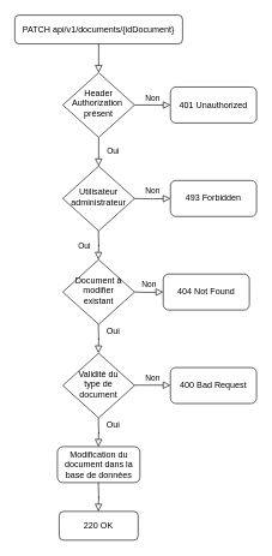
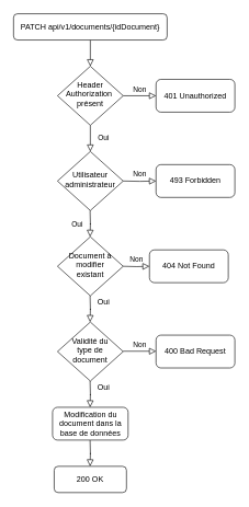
  <mxCell id="0" />
  <mxCell id="1" parent="0" />
  <mxCell id="2" value="" style="rounded=0;html=1;jettySize=auto;orthogonalLoop=1;fontSize=11;endArrow=block;endFill=0;endSize=8;strokeWidth=1;shadow=0;labelBackgroundColor=none;edgeStyle=orthogonalEdgeStyle;" parent="1" source="3" target="6" edge="1"><mxGeometry relative="1" as="geometry" /></mxCell>
  <mxCell id="3" value="PATCH api/v1/documents/{idDocument}" style="rounded=1;whiteSpace=wrap;html=1;fontSize=12;glass=0;strokeWidth=1;shadow=0;" parent="1" vertex="1"><mxGeometry x="20.13" y="20" width="233.75" height="40" as="geometry" /></mxCell>
  <mxCell id="4" value="Oui" style="rounded=0;html=1;jettySize=auto;orthogonalLoop=1;fontSize=11;endArrow=block;endFill=0;endSize=8;strokeWidth=1;shadow=0;labelBackgroundColor=none;edgeStyle=orthogonalEdgeStyle;" parent="1" source="6" target="8" edge="1"><mxGeometry y="20" relative="1" as="geometry"><mxPoint as="offset" /></mxGeometry></mxCell>
  <mxCell id="5" value="Non" style="edgeStyle=orthogonalEdgeStyle;rounded=0;html=1;jettySize=auto;orthogonalLoop=1;fontSize=11;endArrow=block;endFill=0;endSize=8;strokeWidth=1;shadow=0;labelBackgroundColor=none;" parent="1" source="6" target="7" edge="1"><mxGeometry y="10" relative="1" as="geometry"><mxPoint as="offset" /></mxGeometry></mxCell>
  <mxCell id="6" value="Header Authorization&amp;nbsp;&lt;br&gt;présent" style="rhombus;whiteSpace=wrap;html=1;shadow=0;fontFamily=Helvetica;fontSize=12;align=center;strokeWidth=1;spacing=6;spacingTop=-4;" parent="1" vertex="1"><mxGeometry x="87" y="100" width="100" height="90" as="geometry" /></mxCell>
  <mxCell id="7" value="401 Unauthorized" style="rounded=1;whiteSpace=wrap;html=1;fontSize=12;glass=0;strokeWidth=1;shadow=0;" parent="1" vertex="1"><mxGeometry x="237" y="120" width="120" height="50" as="geometry" /></mxCell>
  <mxCell id="8" value="Utilisateur administrateur" style="rhombus;whiteSpace=wrap;html=1;shadow=0;fontFamily=Helvetica;fontSize=12;align=center;strokeWidth=1;spacing=6;spacingTop=-4;" parent="1" vertex="1"><mxGeometry x="87" y="230" width="100" height="90" as="geometry" /></mxCell>
  <mxCell id="9" value="Oui" style="rounded=0;html=1;jettySize=auto;orthogonalLoop=1;fontSize=11;endArrow=block;endFill=0;endSize=8;strokeWidth=1;shadow=0;labelBackgroundColor=none;edgeStyle=orthogonalEdgeStyle;" parent="1" edge="1"><mxGeometry y="20" relative="1" as="geometry"><mxPoint as="offset" /><mxPoint x="136.58" y="320" as="sourcePoint" /><mxPoint x="136.58" y="360" as="targetPoint" /></mxGeometry></mxCell>
- <mxCell id="10" value="220 OK" style="rounded=1;whiteSpace=wrap;html=1;fontSize=12;glass=0;strokeWidth=1;shadow=0;" parent="1" vertex="1"><mxGeometry x="82.01" y="710" width="110" height="40" as="geometry" /></mxCell>
+ <mxCell id="10" value="200 OK" style="rounded=1;whiteSpace=wrap;html=1;fontSize=12;glass=0;strokeWidth=1;shadow=0;" parent="1" vertex="1"><mxGeometry x="82.01" y="710" width="110" height="40" as="geometry" /></mxCell>
  <mxCell id="11" value="Non" style="edgeStyle=orthogonalEdgeStyle;rounded=0;html=1;jettySize=auto;orthogonalLoop=1;fontSize=11;endArrow=block;endFill=0;endSize=8;strokeWidth=1;shadow=0;labelBackgroundColor=none;" parent="1" target="12" edge="1"><mxGeometry y="10" relative="1" as="geometry"><mxPoint as="offset" /><mxPoint x="187" y="275" as="sourcePoint" /></mxGeometry></mxCell>
  <mxCell id="12" value="493 Forbidden" style="rounded=1;whiteSpace=wrap;html=1;fontSize=12;glass=0;strokeWidth=1;shadow=0;" parent="1" vertex="1"><mxGeometry x="237" y="250" width="120" height="50" as="geometry" /></mxCell>
  <mxCell id="13" value="Document à modifier&lt;br&gt;existant" style="rhombus;whiteSpace=wrap;html=1;shadow=0;fontFamily=Helvetica;fontSize=12;align=center;strokeWidth=1;spacing=6;spacingTop=-4;" parent="1" vertex="1"><mxGeometry x="87" y="360" width="100" height="90" as="geometry" /></mxCell>
  <mxCell id="14" value="Non" style="edgeStyle=orthogonalEdgeStyle;rounded=0;html=1;jettySize=auto;orthogonalLoop=1;fontSize=11;endArrow=block;endFill=0;endSize=8;strokeWidth=1;shadow=0;labelBackgroundColor=none;" parent="1" target="15" edge="1"><mxGeometry y="10" relative="1" as="geometry"><mxPoint as="offset" /><mxPoint x="187" y="405" as="sourcePoint" /></mxGeometry></mxCell>
  <mxCell id="15" value="404 Not Found" style="rounded=1;whiteSpace=wrap;html=1;fontSize=12;glass=0;strokeWidth=1;shadow=0;" parent="1" vertex="1"><mxGeometry x="227" y="380" width="120" height="50" as="geometry" /></mxCell>
  <mxCell id="16" value="" style="rounded=0;html=1;jettySize=auto;orthogonalLoop=1;fontSize=11;endArrow=block;endFill=0;endSize=8;strokeWidth=1;shadow=0;labelBackgroundColor=none;edgeStyle=orthogonalEdgeStyle;" parent="1" edge="1"><mxGeometry y="20" relative="1" as="geometry"><mxPoint as="offset" /><mxPoint x="136.59" y="670" as="sourcePoint" /><mxPoint x="136.59" y="710" as="targetPoint" /></mxGeometry></mxCell>
  <mxCell id="17" value="Modification du document dans la base de données" style="rounded=1;whiteSpace=wrap;html=1;fontSize=12;glass=0;strokeWidth=1;shadow=0;" parent="1" vertex="1"><mxGeometry x="79.51" y="620" width="115" height="50" as="geometry" /></mxCell>
  <mxCell id="18" value="" style="rounded=0;html=1;jettySize=auto;orthogonalLoop=1;fontSize=11;endArrow=block;endFill=0;endSize=8;strokeWidth=1;shadow=0;labelBackgroundColor=none;edgeStyle=orthogonalEdgeStyle;" parent="1" edge="1"><mxGeometry x="-1" y="45" relative="1" as="geometry"><mxPoint as="offset" /><mxPoint x="136.59" y="580" as="sourcePoint" /><mxPoint x="136.59" y="620" as="targetPoint" /></mxGeometry></mxCell>
  <mxCell id="19" value="Oui" style="text;html=1;align=center;verticalAlign=middle;resizable=0;points=[];autosize=1;strokeColor=none;" parent="1" vertex="1"><mxGeometry x="142.01" y="580" width="30" height="20" as="geometry" /></mxCell>
  <mxCell id="20" value="" style="rounded=0;html=1;jettySize=auto;orthogonalLoop=1;fontSize=11;endArrow=block;endFill=0;endSize=8;strokeWidth=1;shadow=0;labelBackgroundColor=none;edgeStyle=orthogonalEdgeStyle;" edge="1" parent="1"><mxGeometry x="-1" y="45" relative="1" as="geometry"><mxPoint as="offset" /><mxPoint x="136.58" y="450" as="sourcePoint" /><mxPoint x="136.58" y="490" as="targetPoint" /></mxGeometry></mxCell>
  <mxCell id="21" value="Oui" style="text;html=1;align=center;verticalAlign=middle;resizable=0;points=[];autosize=1;strokeColor=none;" vertex="1" parent="1"><mxGeometry x="142" y="450" width="30" height="20" as="geometry" /></mxCell>
  <mxCell id="22" value="Validité du &lt;br&gt;type de document" style="rhombus;whiteSpace=wrap;html=1;shadow=0;fontFamily=Helvetica;fontSize=12;align=center;strokeWidth=1;spacing=6;spacingTop=-4;" vertex="1" parent="1"><mxGeometry x="87.01" y="490" width="100" height="90" as="geometry" /></mxCell>
  <mxCell id="23" value="Non" style="edgeStyle=orthogonalEdgeStyle;rounded=0;html=1;jettySize=auto;orthogonalLoop=1;fontSize=11;endArrow=block;endFill=0;endSize=8;strokeWidth=1;shadow=0;labelBackgroundColor=none;" edge="1" parent="1"><mxGeometry y="10" relative="1" as="geometry"><mxPoint as="offset" /><mxPoint x="187.01" y="534.5" as="sourcePoint" /><mxPoint x="237.01" y="534.5" as="targetPoint" /></mxGeometry></mxCell>
  <mxCell id="24" value="400 Bad Request" style="rounded=1;whiteSpace=wrap;html=1;fontSize=12;glass=0;strokeWidth=1;shadow=0;" vertex="1" parent="1"><mxGeometry x="237" y="510" width="120" height="50" as="geometry" /></mxCell>
